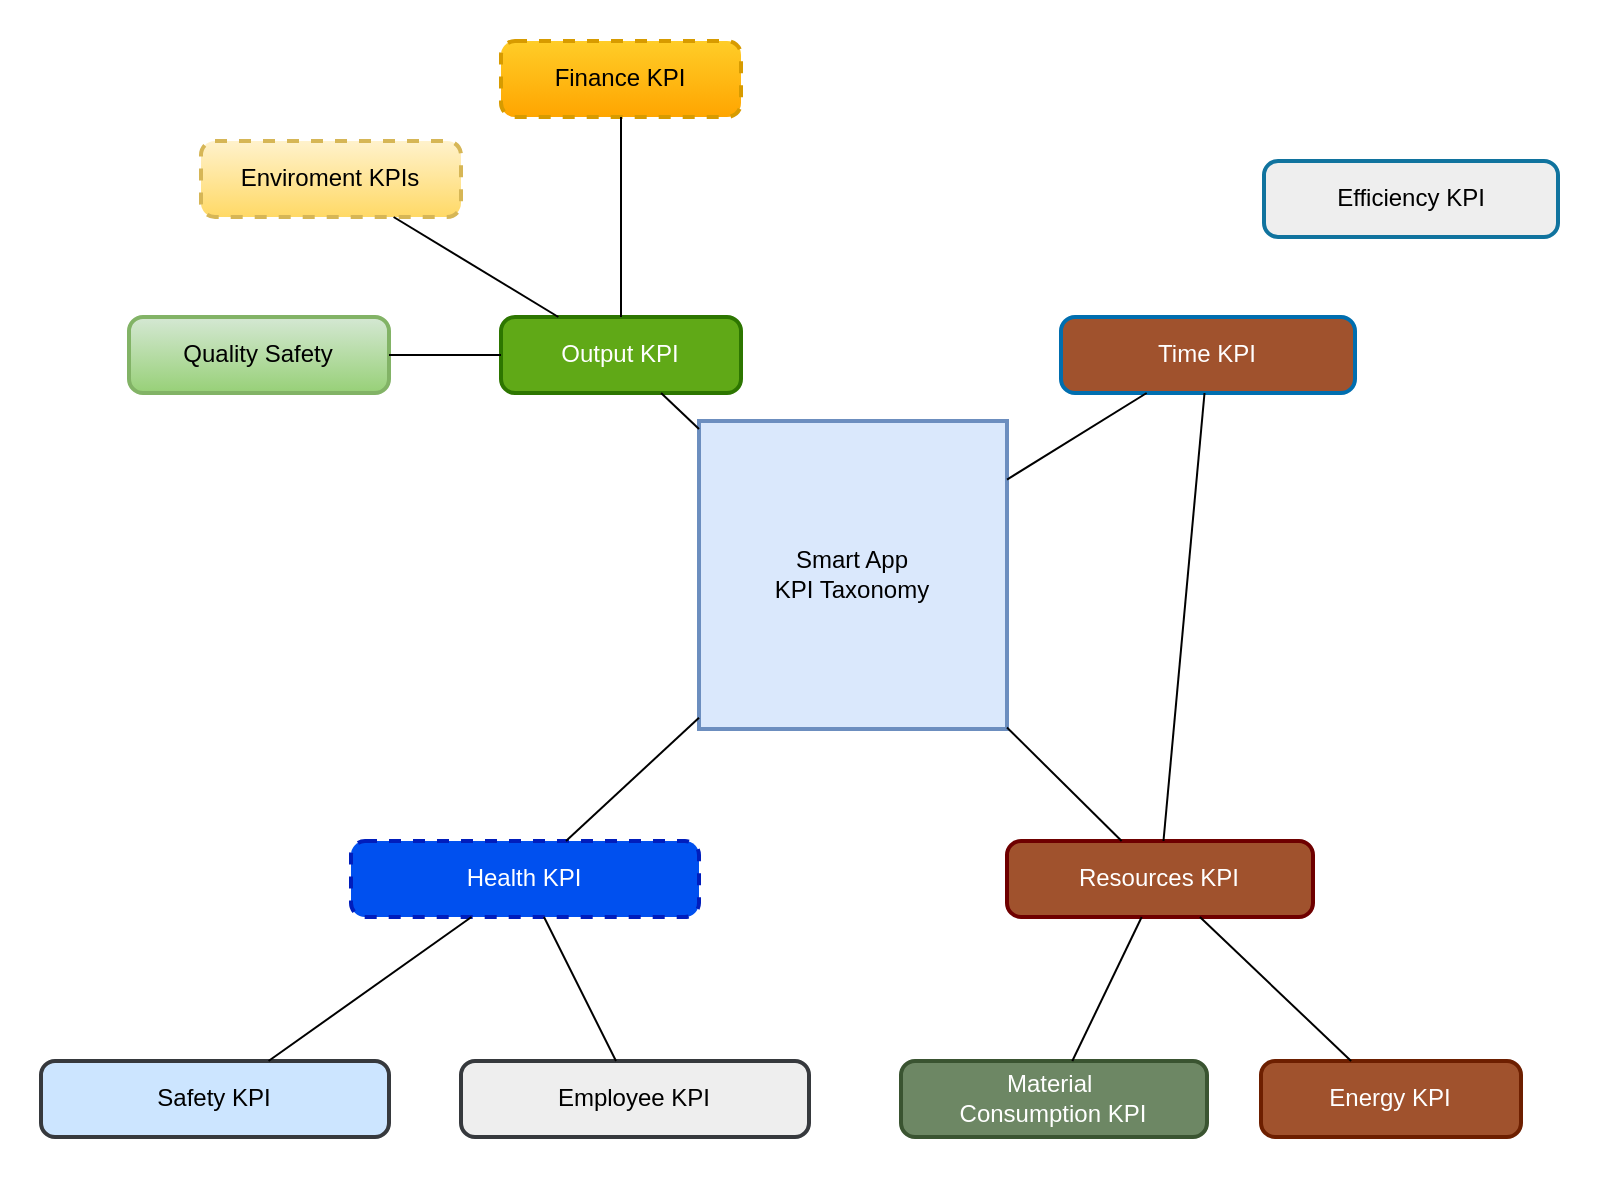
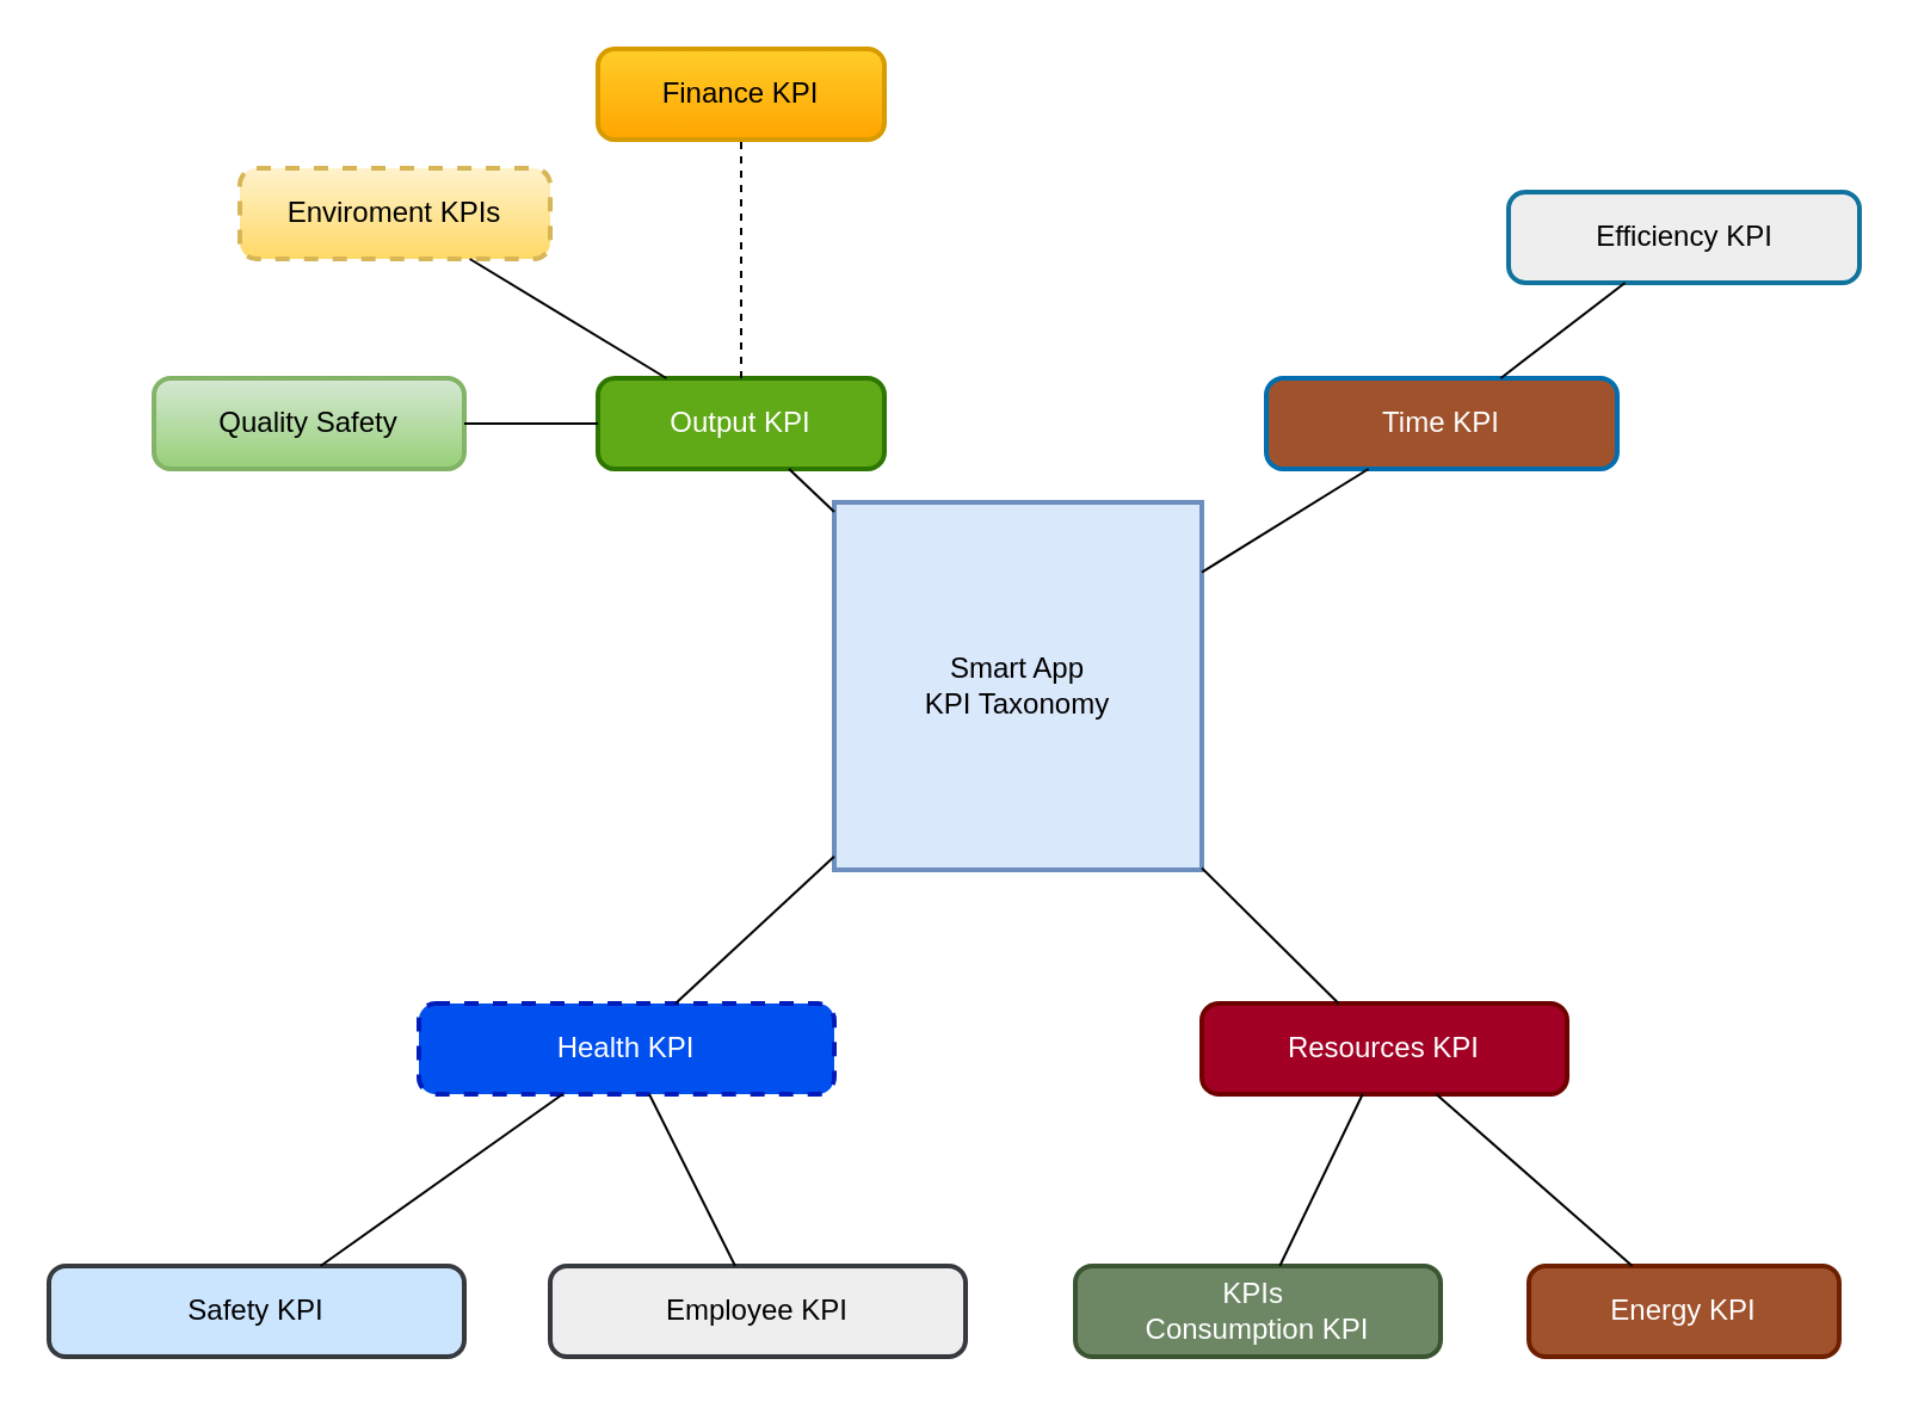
  <mxCell id="0" />
  <mxCell id="1" parent="0" />
  <mxCell id="2" value="Smart App&#10;KPI Taxonomy" style="aspect=fixed;strokeWidth=2;whiteSpace=wrap;fillColor=#dae8fc;strokeColor=#6c8ebf;rounded=0;" parent="1" vertex="1"><mxGeometry x="349" y="210" width="154" height="154" as="geometry" /></mxCell>
  <mxCell id="3" value="Time KPI" style="rounded=1;absoluteArcSize=1;arcSize=14;whiteSpace=wrap;strokeWidth=2;fillColor=#a0522d;fontColor=#ffffff;strokeColor=#006EAF;" parent="1" vertex="1"><mxGeometry x="530" y="158" width="147" height="38" as="geometry" /></mxCell>
- <mxCell id="4" value="Resources KPI" style="rounded=1;absoluteArcSize=1;arcSize=14;whiteSpace=wrap;strokeWidth=2;fillColor=#a0522d;fontColor=#ffffff;strokeColor=#6F0000;" parent="1" vertex="1"><mxGeometry x="503" y="420" width="153" height="38" as="geometry" /></mxCell>
- <mxCell id="5" value="Energy KPI" style="rounded=1;absoluteArcSize=1;arcSize=14;whiteSpace=wrap;strokeWidth=2;fillColor=#a0522d;fontColor=#ffffff;strokeColor=#6D1F00;" parent="1" vertex="1"><mxGeometry x="630" y="530" width="130" height="38" as="geometry" /></mxCell>
+ <mxCell id="4" value="Resources KPI" style="rounded=1;absoluteArcSize=1;arcSize=14;whiteSpace=wrap;strokeWidth=2;fillColor=#a20025;fontColor=#ffffff;strokeColor=#6F0000;" parent="1" vertex="1"><mxGeometry x="503" y="420" width="153" height="38" as="geometry" /></mxCell>
+ <mxCell id="5" value="Energy KPI" style="rounded=1;absoluteArcSize=1;arcSize=14;whiteSpace=wrap;strokeWidth=2;fillColor=#a0522d;fontColor=#ffffff;strokeColor=#6D1F00;" parent="1" vertex="1"><mxGeometry x="640" y="530" width="130" height="38" as="geometry" /></mxCell>
  <mxCell id="6" value="Health KPI" style="rounded=1;absoluteArcSize=1;arcSize=14;whiteSpace=wrap;strokeWidth=2;fillColor=#0050ef;fontColor=#ffffff;strokeColor=#001DBC;dashed=1;" parent="1" vertex="1"><mxGeometry x="175" y="420" width="174" height="38" as="geometry" /></mxCell>
  <mxCell id="7" value="Output KPI" style="rounded=1;absoluteArcSize=1;arcSize=14;whiteSpace=wrap;strokeWidth=2;fillColor=#60a917;fontColor=#ffffff;strokeColor=#2D7600;" parent="1" vertex="1"><mxGeometry x="250" y="158" width="120" height="38" as="geometry" /></mxCell>
  <mxCell id="8" style="endArrow=none" parent="1" source="2" target="3" edge="1"><mxGeometry relative="1" as="geometry" /></mxCell>
  <mxCell id="9" style="endArrow=none" parent="1" source="2" target="4" edge="1"><mxGeometry relative="1" as="geometry" /></mxCell>
  <mxCell id="10" style="endArrow=none" parent="1" source="4" target="5" edge="1"><mxGeometry relative="1" as="geometry" /></mxCell>
  <mxCell id="11" style="endArrow=none" parent="1" source="2" target="6" edge="1"><mxGeometry relative="1" as="geometry" /></mxCell>
  <mxCell id="12" style="endArrow=none" parent="1" source="2" target="7" edge="1"><mxGeometry relative="1" as="geometry" /></mxCell>
  <mxCell id="13" value="Enviroment KPIs" style="rounded=1;absoluteArcSize=1;arcSize=14;whiteSpace=wrap;strokeWidth=2;fillColor=#fff2cc;gradientColor=#ffd966;strokeColor=#d6b656;dashed=1;" parent="1" vertex="1"><mxGeometry x="100" y="70" width="130" height="38" as="geometry" /></mxCell>
  <mxCell id="14" style="endArrow=none;" parent="1" source="7" target="13" edge="1"><mxGeometry relative="1" as="geometry"><mxPoint x="223" y="82" as="sourcePoint" /></mxGeometry></mxCell>
  <mxCell id="15" value="Efficiency KPI" style="rounded=1;absoluteArcSize=1;arcSize=14;whiteSpace=wrap;strokeWidth=2;fillColor=#eeeeee;strokeColor=#10739e;" parent="1" vertex="1"><mxGeometry x="631.5" y="80" width="147" height="38" as="geometry" /></mxCell>
- <mxCell id="16" style="endArrow=none;" parent="1" source="3" target="4" edge="1"><mxGeometry relative="1" as="geometry"><mxPoint x="667" y="102" as="sourcePoint" /><mxPoint x="600" y="48" as="targetPoint" /></mxGeometry></mxCell>
+ <mxCell id="16" style="endArrow=none;" parent="1" source="3" target="15" edge="1"><mxGeometry relative="1" as="geometry"><mxPoint x="667" y="102" as="sourcePoint" /><mxPoint x="600" y="48" as="targetPoint" /></mxGeometry></mxCell>
  <mxCell id="17" value="Safety KPI" style="rounded=1;absoluteArcSize=1;arcSize=14;whiteSpace=wrap;strokeWidth=2;fillColor=#cce5ff;strokeColor=#36393d;" parent="1" vertex="1"><mxGeometry x="20" y="530" width="174" height="38" as="geometry" /></mxCell>
  <mxCell id="18" value="Employee KPI" style="rounded=1;absoluteArcSize=1;arcSize=14;whiteSpace=wrap;strokeWidth=2;fillColor=#eeeeee;strokeColor=#36393d;" parent="1" vertex="1"><mxGeometry x="230" y="530" width="174" height="38" as="geometry" /></mxCell>
  <mxCell id="19" style="endArrow=none" parent="1" source="6" target="17" edge="1"><mxGeometry relative="1" as="geometry"><mxPoint x="387" y="504" as="sourcePoint" /><mxPoint x="387" y="590" as="targetPoint" /></mxGeometry></mxCell>
  <mxCell id="20" style="endArrow=none" parent="1" source="6" target="18" edge="1"><mxGeometry relative="1" as="geometry"><mxPoint x="397" y="514" as="sourcePoint" /><mxPoint x="397" y="600" as="targetPoint" /></mxGeometry></mxCell>
- <mxCell id="21" value="Material &#10;Consumption KPI" style="rounded=1;absoluteArcSize=1;arcSize=14;whiteSpace=wrap;strokeWidth=2;fillColor=#6d8764;fontColor=#ffffff;strokeColor=#3A5431;" parent="1" vertex="1"><mxGeometry x="450" y="530" width="153" height="38" as="geometry" /></mxCell>
+ <mxCell id="21" value="KPIs &#10;Consumption KPI" style="rounded=1;absoluteArcSize=1;arcSize=14;whiteSpace=wrap;strokeWidth=2;fillColor=#6d8764;fontColor=#ffffff;strokeColor=#3A5431;" parent="1" vertex="1"><mxGeometry x="450" y="530" width="153" height="38" as="geometry" /></mxCell>
  <mxCell id="22" style="endArrow=none" parent="1" source="4" target="21" edge="1"><mxGeometry relative="1" as="geometry"><mxPoint x="407" y="418" as="sourcePoint" /><mxPoint x="481" y="490" as="targetPoint" /></mxGeometry></mxCell>
- <mxCell id="23" value="Finance KPI" style="rounded=1;absoluteArcSize=1;arcSize=14;whiteSpace=wrap;strokeWidth=2;fillColor=#ffcd28;gradientColor=#ffa500;strokeColor=#d79b00;dashed=1;" parent="1" vertex="1"><mxGeometry x="250" y="20" width="120" height="38" as="geometry" /></mxCell>
- <mxCell id="24" style="endArrow=none" parent="1" source="7" target="23" edge="1"><mxGeometry relative="1" as="geometry"><mxPoint x="324" y="262" as="sourcePoint" /><mxPoint x="257" y="310" as="targetPoint" /></mxGeometry></mxCell>
+ <mxCell id="23" value="Finance KPI" style="rounded=1;absoluteArcSize=1;arcSize=14;whiteSpace=wrap;strokeWidth=2;fillColor=#ffcd28;gradientColor=#ffa500;strokeColor=#d79b00;" parent="1" vertex="1"><mxGeometry x="250" y="20" width="120" height="38" as="geometry" /></mxCell>
+ <mxCell id="24" style="endArrow=none;dashed=1;" parent="1" source="7" target="23" edge="1"><mxGeometry relative="1" as="geometry"><mxPoint x="324" y="262" as="sourcePoint" /><mxPoint x="257" y="310" as="targetPoint" /></mxGeometry></mxCell>
  <mxCell id="25" value="Quality Safety" style="rounded=1;absoluteArcSize=1;arcSize=14;whiteSpace=wrap;strokeWidth=2;fillColor=#d5e8d4;gradientColor=#97d077;strokeColor=#82b366;" parent="1" vertex="1"><mxGeometry x="64" y="158" width="130" height="38" as="geometry" /></mxCell>
  <mxCell id="26" style="endArrow=none;" parent="1" source="7" target="25" edge="1"><mxGeometry relative="1" as="geometry"><mxPoint x="227" y="294" as="sourcePoint" /><mxPoint x="173" y="236" as="targetPoint" /></mxGeometry></mxCell>
